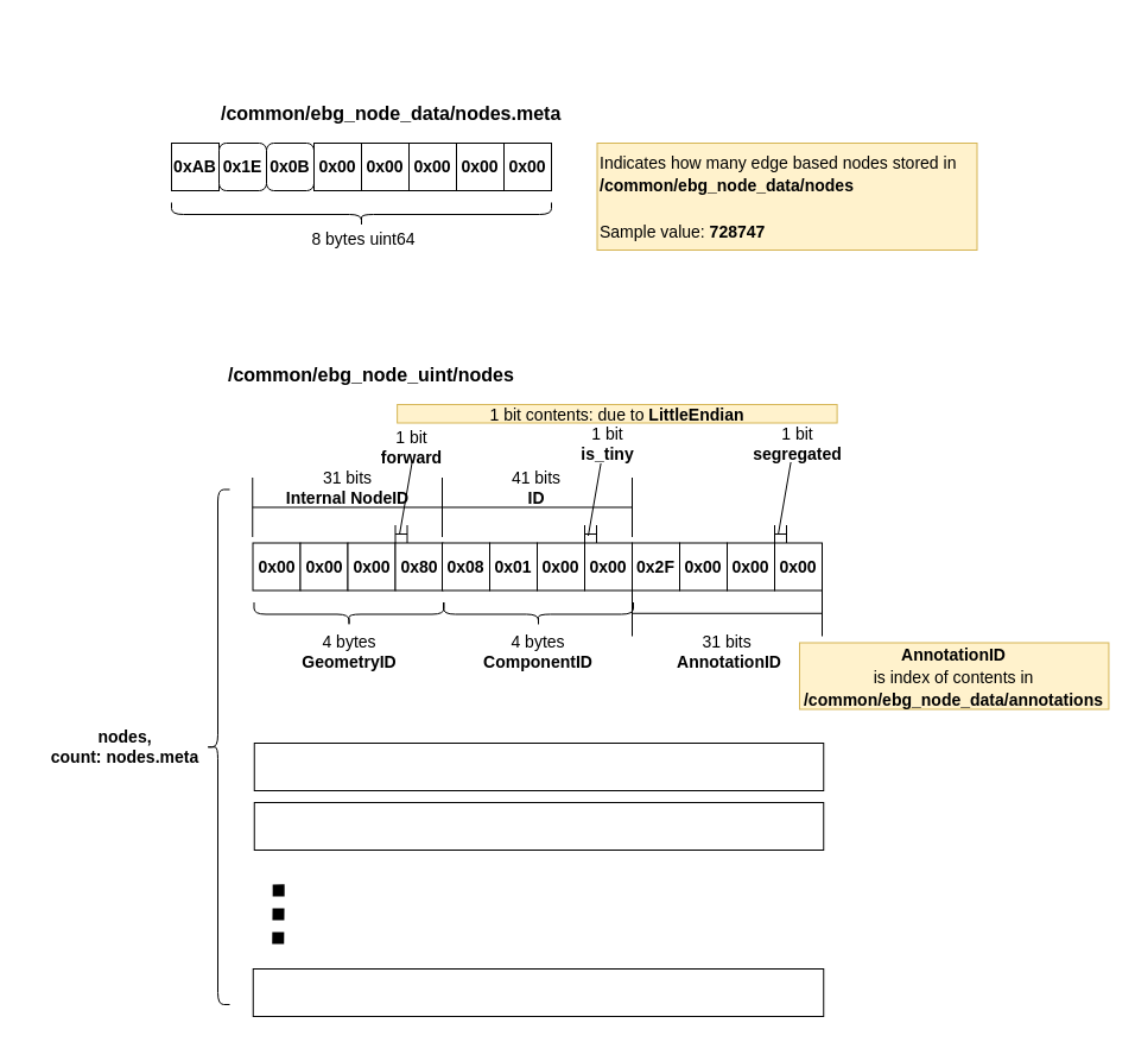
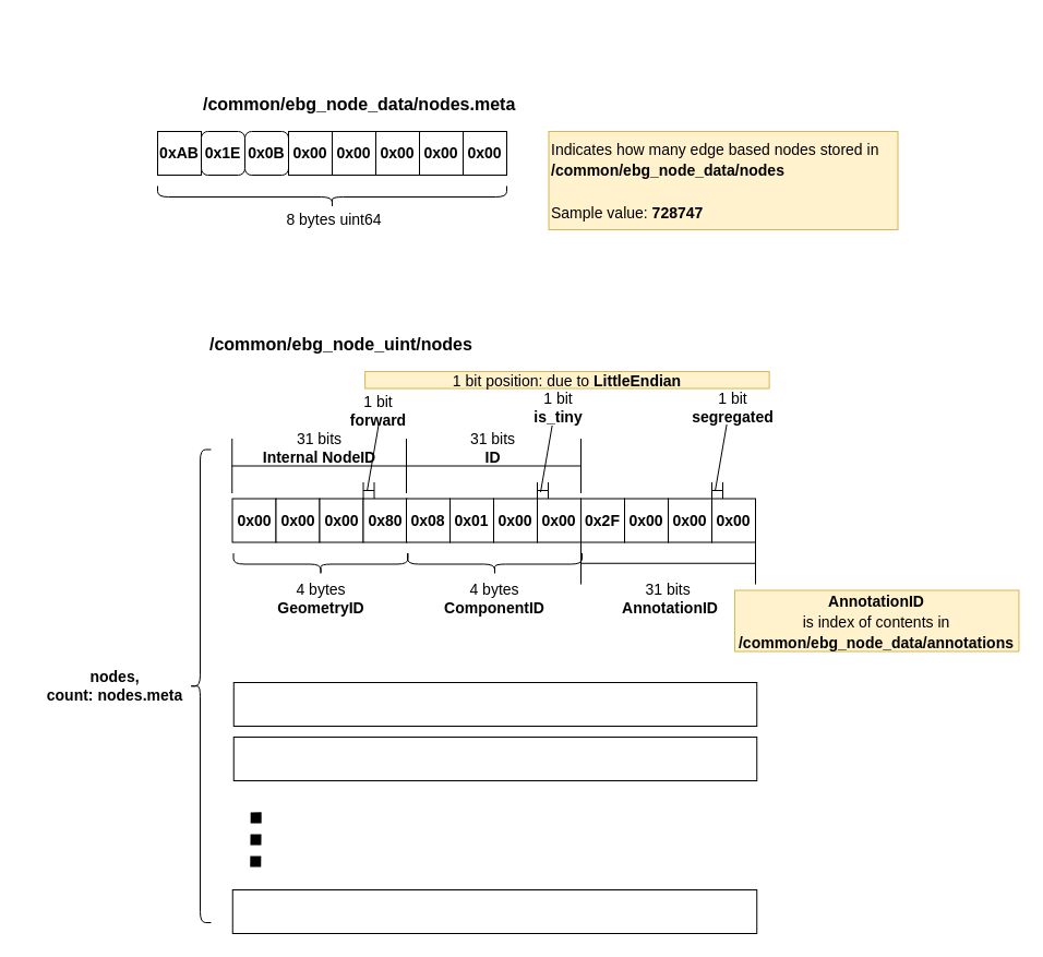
  <mxCell id="0" />
  <mxCell id="1" parent="0" />
  <mxCell id="2" value="0xAB" style="rounded=0;whiteSpace=wrap;html=1;fontStyle=1;fontSize=14;" parent="1" vertex="1"><mxGeometry x="144" y="120" width="40" height="40" as="geometry" /></mxCell>
  <mxCell id="3" value="0x1E" style="whiteSpace=wrap;html=1;fontStyle=1;fontSize=14;rounded=1;" parent="1" vertex="1"><mxGeometry x="184" y="120" width="40" height="40" as="geometry" /></mxCell>
  <mxCell id="4" value="0x0B" style="whiteSpace=wrap;html=1;fontStyle=1;fontSize=14;rounded=1;" parent="1" vertex="1"><mxGeometry x="224" y="120" width="40" height="40" as="geometry" /></mxCell>
  <mxCell id="5" value="0x00" style="rounded=0;whiteSpace=wrap;html=1;fontStyle=1;fontSize=14;" parent="1" vertex="1"><mxGeometry x="264" y="120" width="40" height="40" as="geometry" /></mxCell>
  <mxCell id="6" value="0x00" style="rounded=0;whiteSpace=wrap;html=1;fontStyle=1;fontSize=14;" parent="1" vertex="1"><mxGeometry x="304" y="120" width="40" height="40" as="geometry" /></mxCell>
  <mxCell id="7" value="0x00" style="rounded=0;whiteSpace=wrap;html=1;fontStyle=1;fontSize=14;" parent="1" vertex="1"><mxGeometry x="344" y="120" width="40" height="40" as="geometry" /></mxCell>
  <mxCell id="8" value="0x00" style="rounded=0;whiteSpace=wrap;html=1;fontStyle=1;fontSize=14;" parent="1" vertex="1"><mxGeometry x="384" y="120" width="40" height="40" as="geometry" /></mxCell>
  <mxCell id="9" value="0x00" style="rounded=0;whiteSpace=wrap;html=1;fontStyle=1;fontSize=14;" parent="1" vertex="1"><mxGeometry x="424" y="120" width="40" height="40" as="geometry" /></mxCell>
  <mxCell id="10" value="" style="shape=curlyBracket;whiteSpace=wrap;html=1;rounded=1;fontSize=14;rotation=-90;" parent="1" vertex="1"><mxGeometry x="294" y="20" width="20" height="320" as="geometry" /></mxCell>
  <mxCell id="11" value="8 bytes uint64" style="text;html=1;strokeColor=none;fillColor=none;align=center;verticalAlign=middle;whiteSpace=wrap;rounded=0;fontSize=14;" parent="1" vertex="1"><mxGeometry x="224" y="191" width="164" height="20" as="geometry" /></mxCell>
  <mxCell id="12" value="/common/ebg_node_data/nodes.meta" style="text;html=1;strokeColor=none;fillColor=none;align=left;verticalAlign=middle;whiteSpace=wrap;rounded=0;fontSize=16;fontStyle=1" parent="1" vertex="1"><mxGeometry x="184" y="85" width="245" height="20" as="geometry" /></mxCell>
  <mxCell id="13" value="&lt;font style=&quot;font-size: 14px&quot;&gt;&lt;span style=&quot;font-weight: normal&quot;&gt;Indicates how many edge based nodes stored in &lt;br&gt;&lt;/span&gt;/common/ebg_node_data/nodes&lt;br&gt;&lt;br&gt;&lt;span style=&quot;font-weight: 400 ; text-align: center&quot;&gt;Sample value:&amp;nbsp;&lt;/span&gt;&lt;b style=&quot;text-align: center&quot;&gt;728747&lt;/b&gt;&lt;br&gt;&lt;/font&gt;" style="text;html=1;strokeColor=#d6b656;fillColor=#fff2cc;align=left;verticalAlign=middle;whiteSpace=wrap;rounded=0;fontSize=16;fontStyle=1" parent="1" vertex="1"><mxGeometry x="502.5" y="120" width="320" height="90" as="geometry" /></mxCell>
  <mxCell id="14" value="/common/ebg_node_uint/nodes" style="text;html=1;strokeColor=none;fillColor=none;align=left;verticalAlign=middle;whiteSpace=wrap;rounded=0;fontSize=16;fontStyle=1" parent="1" vertex="1"><mxGeometry x="190" y="305" width="245" height="20" as="geometry" /></mxCell>
  <mxCell id="15" value="" style="shape=curlyBracket;whiteSpace=wrap;html=1;rounded=1;fontSize=14;rotation=0;" parent="1" vertex="1"><mxGeometry x="173" y="411.5" width="20" height="433.5" as="geometry" /></mxCell>
  <mxCell id="16" value="" style="rounded=0;whiteSpace=wrap;html=1;" parent="1" vertex="1"><mxGeometry x="213.75" y="625" width="479.5" height="40" as="geometry" /></mxCell>
  <mxCell id="17" value="" style="rounded=0;whiteSpace=wrap;html=1;" parent="1" vertex="1"><mxGeometry x="213.75" y="675" width="479.5" height="40" as="geometry" /></mxCell>
  <mxCell id="18" value="" style="endArrow=none;dashed=1;html=1;strokeWidth=10;strokeColor=#000000;rounded=1;dashPattern=1 1;" parent="1" edge="1"><mxGeometry width="50" height="50" relative="1" as="geometry"><mxPoint x="233.75" y="794" as="sourcePoint" /><mxPoint x="233.75" y="734" as="targetPoint" /><Array as="points"><mxPoint x="234.25" y="744" /></Array></mxGeometry></mxCell>
  <mxCell id="19" value="&lt;b&gt;nodes, &lt;br&gt;count: nodes.meta&lt;/b&gt;" style="text;html=1;strokeColor=none;fillColor=none;align=center;verticalAlign=middle;whiteSpace=wrap;rounded=0;fontSize=14;" parent="1" vertex="1"><mxGeometry x="20" y="595.75" width="170" height="65" as="geometry" /></mxCell>
  <mxCell id="20" value="" style="rounded=0;whiteSpace=wrap;html=1;" parent="1" vertex="1"><mxGeometry x="212.75" y="815" width="480.5" height="40" as="geometry" /></mxCell>
  <mxCell id="21" value="0x00" style="rounded=0;whiteSpace=wrap;html=1;fontStyle=1;fontSize=14;" parent="1" vertex="1"><mxGeometry x="212.5" y="456.5" width="40" height="40" as="geometry" /></mxCell>
  <mxCell id="22" value="0x00" style="rounded=0;whiteSpace=wrap;html=1;fontStyle=1;fontSize=14;" parent="1" vertex="1"><mxGeometry x="252.5" y="456.5" width="40" height="40" as="geometry" /></mxCell>
  <mxCell id="23" value="0x00" style="rounded=0;whiteSpace=wrap;html=1;fontStyle=1;fontSize=14;" parent="1" vertex="1"><mxGeometry x="292.5" y="456.5" width="40" height="40" as="geometry" /></mxCell>
  <mxCell id="24" value="0x80" style="rounded=0;whiteSpace=wrap;html=1;fontStyle=1;fontSize=14;" parent="1" vertex="1"><mxGeometry x="332.5" y="456.5" width="40" height="40" as="geometry" /></mxCell>
  <mxCell id="25" value="" style="shape=curlyBracket;whiteSpace=wrap;html=1;rounded=1;fontSize=14;rotation=-90;" parent="1" vertex="1"><mxGeometry x="283.5" y="436.5" width="20" height="160" as="geometry" /></mxCell>
  <mxCell id="26" value="4 bytes&lt;br&gt;&lt;b&gt;GeometryID&lt;br&gt;&lt;/b&gt;" style="text;html=1;strokeColor=none;fillColor=none;align=center;verticalAlign=middle;whiteSpace=wrap;rounded=0;fontSize=14;" parent="1" vertex="1"><mxGeometry x="224" y="520" width="140" height="55" as="geometry" /></mxCell>
  <mxCell id="27" value="" style="shape=crossbar;whiteSpace=wrap;html=1;rounded=1;" parent="1" vertex="1"><mxGeometry x="212.25" y="401.5" width="159.75" height="50" as="geometry" /></mxCell>
  <mxCell id="28" value="" style="shape=crossbar;whiteSpace=wrap;html=1;rounded=1;" parent="1" vertex="1"><mxGeometry x="332.5" y="441.5" width="10" height="15" as="geometry" /></mxCell>
  <mxCell id="29" value="1 bit&lt;br&gt;&lt;b&gt;forward&lt;br&gt;&lt;/b&gt;" style="text;html=1;strokeColor=none;fillColor=none;align=center;verticalAlign=middle;whiteSpace=wrap;rounded=0;fontSize=14;" parent="1" vertex="1"><mxGeometry x="314" y="363.5" width="65.25" height="25" as="geometry" /></mxCell>
  <mxCell id="30" value="" style="endArrow=none;html=1;entryX=0.5;entryY=1;entryDx=0;entryDy=0;" parent="1" target="29" edge="1"><mxGeometry width="50" height="50" relative="1" as="geometry"><mxPoint x="336" y="449.5" as="sourcePoint" /><mxPoint x="356" y="389.5" as="targetPoint" /></mxGeometry></mxCell>
- <mxCell id="31" value="&lt;font style=&quot;font-size: 14px&quot;&gt;&lt;span style=&quot;font-weight: normal&quot;&gt;1 bit contents: due to&lt;/span&gt; LittleEndian&lt;br&gt;&lt;/font&gt;" style="text;html=1;strokeColor=#d6b656;fillColor=#fff2cc;align=center;verticalAlign=middle;whiteSpace=wrap;rounded=0;fontSize=16;fontStyle=1" parent="1" vertex="1"><mxGeometry x="334.12" y="340" width="370.5" height="15.5" as="geometry" /></mxCell>
+ <mxCell id="31" value="&lt;font style=&quot;font-size: 14px&quot;&gt;&lt;span style=&quot;font-weight: normal&quot;&gt;1 bit position: due to&lt;/span&gt; LittleEndian&lt;br&gt;&lt;/font&gt;" style="text;html=1;strokeColor=#d6b656;fillColor=#fff2cc;align=center;verticalAlign=middle;whiteSpace=wrap;rounded=0;fontSize=16;fontStyle=1" parent="1" vertex="1"><mxGeometry x="334.12" y="340" width="370.5" height="15.5" as="geometry" /></mxCell>
  <mxCell id="32" value="0x08" style="rounded=0;whiteSpace=wrap;html=1;fontStyle=1;fontSize=14;" parent="1" vertex="1"><mxGeometry x="372" y="456.5" width="40" height="40" as="geometry" /></mxCell>
  <mxCell id="33" value="0x01" style="rounded=0;whiteSpace=wrap;html=1;fontStyle=1;fontSize=14;" parent="1" vertex="1"><mxGeometry x="412" y="456.5" width="40" height="40" as="geometry" /></mxCell>
  <mxCell id="34" value="0x00" style="rounded=0;whiteSpace=wrap;html=1;fontStyle=1;fontSize=14;" parent="1" vertex="1"><mxGeometry x="452" y="456.5" width="40" height="40" as="geometry" /></mxCell>
  <mxCell id="35" value="0x00" style="rounded=0;whiteSpace=wrap;html=1;fontStyle=1;fontSize=14;" parent="1" vertex="1"><mxGeometry x="492" y="456.5" width="40" height="40" as="geometry" /></mxCell>
  <mxCell id="36" value="" style="shape=curlyBracket;whiteSpace=wrap;html=1;rounded=1;fontSize=14;rotation=-90;" parent="1" vertex="1"><mxGeometry x="443" y="436.5" width="20" height="160" as="geometry" /></mxCell>
  <mxCell id="37" value="" style="shape=crossbar;whiteSpace=wrap;html=1;rounded=1;" parent="1" vertex="1"><mxGeometry x="492" y="441.5" width="10" height="15" as="geometry" /></mxCell>
  <mxCell id="38" value="31 bits&lt;br&gt;&lt;b&gt;Internal NodeID&lt;br&gt;&lt;/b&gt;" style="text;html=1;strokeColor=none;fillColor=none;align=center;verticalAlign=middle;whiteSpace=wrap;rounded=0;fontSize=14;" parent="1" vertex="1"><mxGeometry x="234.5" y="397" width="115.25" height="25" as="geometry" /></mxCell>
  <mxCell id="39" value="4 bytes&lt;br&gt;&lt;b&gt;ComponentID&lt;br&gt;&lt;/b&gt;" style="text;html=1;strokeColor=none;fillColor=none;align=center;verticalAlign=middle;whiteSpace=wrap;rounded=0;fontSize=14;" parent="1" vertex="1"><mxGeometry x="383" y="525" width="140" height="45" as="geometry" /></mxCell>
  <mxCell id="40" value="0x2F" style="rounded=0;whiteSpace=wrap;html=1;fontStyle=1;fontSize=14;" parent="1" vertex="1"><mxGeometry x="532" y="456.5" width="40" height="40" as="geometry" /></mxCell>
  <mxCell id="41" value="0x00" style="rounded=0;whiteSpace=wrap;html=1;fontStyle=1;fontSize=14;" parent="1" vertex="1"><mxGeometry x="572" y="456.5" width="40" height="40" as="geometry" /></mxCell>
  <mxCell id="42" value="0x00" style="rounded=0;whiteSpace=wrap;html=1;fontStyle=1;fontSize=14;" parent="1" vertex="1"><mxGeometry x="612" y="456.5" width="40" height="40" as="geometry" /></mxCell>
  <mxCell id="43" value="0x00" style="rounded=0;whiteSpace=wrap;html=1;fontStyle=1;fontSize=14;" parent="1" vertex="1"><mxGeometry x="652" y="456.5" width="40" height="40" as="geometry" /></mxCell>
  <mxCell id="44" value="&lt;font style=&quot;font-size: 14px&quot;&gt;AnnotationID&lt;span style=&quot;font-weight: 400&quot;&gt; &lt;br&gt;is index of&amp;nbsp;&lt;/span&gt;&lt;span style=&quot;font-weight: normal&quot;&gt;contents&lt;/span&gt;&lt;span style=&quot;font-weight: 400&quot;&gt;&amp;nbsp;in &lt;/span&gt;/common/ebg_node_data/annotations&lt;br&gt;&lt;/font&gt;" style="text;html=1;strokeColor=#d6b656;fillColor=#fff2cc;align=center;verticalAlign=middle;whiteSpace=wrap;rounded=0;fontSize=16;fontStyle=1" parent="1" vertex="1"><mxGeometry x="673" y="540.5" width="260.44" height="56" as="geometry" /></mxCell>
  <mxCell id="45" value="31 bits&amp;nbsp;&lt;br&gt;&lt;b&gt;AnnotationID&lt;br&gt;&lt;/b&gt;" style="text;html=1;strokeColor=none;fillColor=none;align=center;verticalAlign=middle;whiteSpace=wrap;rounded=0;fontSize=14;" parent="1" vertex="1"><mxGeometry x="544" y="531.75" width="140" height="31.5" as="geometry" /></mxCell>
  <mxCell id="46" value="1 bit&lt;br&gt;&lt;b&gt;is_tiny&lt;br&gt;&lt;/b&gt;" style="text;html=1;strokeColor=none;fillColor=none;align=center;verticalAlign=middle;whiteSpace=wrap;rounded=0;fontSize=14;" parent="1" vertex="1"><mxGeometry x="478.75" y="360.5" width="65.25" height="25" as="geometry" /></mxCell>
  <mxCell id="47" value="" style="shape=crossbar;whiteSpace=wrap;html=1;rounded=1;" parent="1" vertex="1"><mxGeometry x="372" y="401.5" width="160" height="50" as="geometry" /></mxCell>
  <mxCell id="48" value="" style="endArrow=none;html=1;entryX=0.5;entryY=1;entryDx=0;entryDy=0;" parent="1" edge="1"><mxGeometry width="50" height="50" relative="1" as="geometry"><mxPoint x="495" y="450.5" as="sourcePoint" /><mxPoint x="505.625" y="389.5" as="targetPoint" /></mxGeometry></mxCell>
- <mxCell id="49" value="41 bits&lt;br&gt;&lt;b&gt;ID&lt;br&gt;&lt;/b&gt;" style="text;html=1;strokeColor=none;fillColor=none;align=center;verticalAlign=middle;whiteSpace=wrap;rounded=0;fontSize=14;" parent="1" vertex="1"><mxGeometry x="394.38" y="397" width="115.25" height="25" as="geometry" /></mxCell>
+ <mxCell id="49" value="31 bits&lt;br&gt;&lt;b&gt;ID&lt;br&gt;&lt;/b&gt;" style="text;html=1;strokeColor=none;fillColor=none;align=center;verticalAlign=middle;whiteSpace=wrap;rounded=0;fontSize=14;" parent="1" vertex="1"><mxGeometry x="394.38" y="397" width="115.25" height="25" as="geometry" /></mxCell>
  <mxCell id="50" value="" style="shape=crossbar;whiteSpace=wrap;html=1;rounded=1;" parent="1" vertex="1"><mxGeometry x="532" y="496.5" width="160" height="38.5" as="geometry" /></mxCell>
  <mxCell id="51" value="" style="shape=crossbar;whiteSpace=wrap;html=1;rounded=1;" parent="1" vertex="1"><mxGeometry x="652" y="441.5" width="10" height="15" as="geometry" /></mxCell>
  <mxCell id="52" value="" style="endArrow=none;html=1;entryX=0.5;entryY=1;entryDx=0;entryDy=0;" parent="1" edge="1"><mxGeometry width="50" height="50" relative="1" as="geometry"><mxPoint x="655" y="449.5" as="sourcePoint" /><mxPoint x="665.625" y="388.5" as="targetPoint" /></mxGeometry></mxCell>
  <mxCell id="53" value="1 bit&lt;br&gt;&lt;b&gt;segregated&lt;br&gt;&lt;/b&gt;" style="text;html=1;strokeColor=none;fillColor=none;align=center;verticalAlign=middle;whiteSpace=wrap;rounded=0;fontSize=14;" parent="1" vertex="1"><mxGeometry x="639.37" y="360.5" width="65.25" height="25" as="geometry" /></mxCell>
